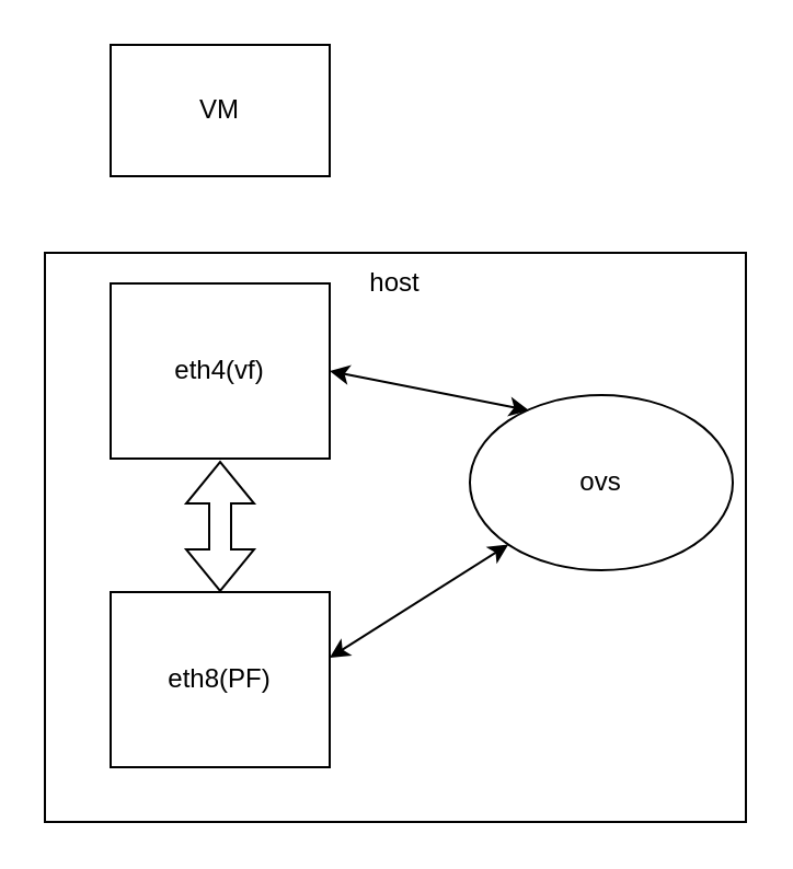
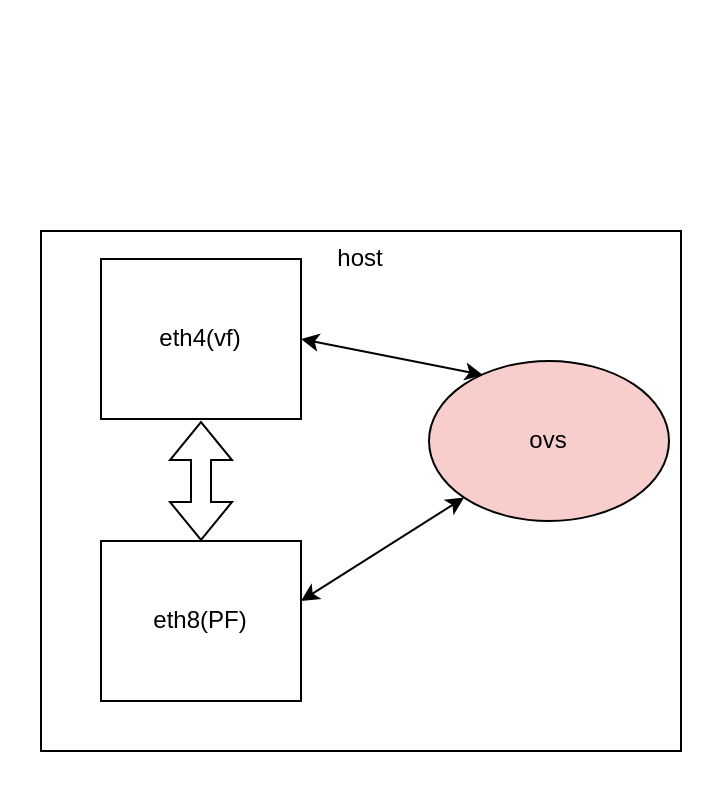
  <mxCell id="0" />
  <mxCell id="1" parent="0" />
  <mxCell id="2" value="host" style="rounded=0;whiteSpace=wrap;html=1;verticalAlign=top;" vertex="1" parent="1"><mxGeometry x="20" y="115" width="320" height="260" as="geometry" /></mxCell>
  <mxCell id="3" value="eth8(PF)" style="rounded=0;whiteSpace=wrap;html=1;" vertex="1" parent="1"><mxGeometry x="50" y="270" width="100" height="80" as="geometry" /></mxCell>
  <mxCell id="4" value="eth4(vf)" style="rounded=0;whiteSpace=wrap;html=1;" vertex="1" parent="1"><mxGeometry x="50" y="129" width="100" height="80" as="geometry" /></mxCell>
  <mxCell id="5" value="" style="shape=flexArrow;endArrow=classic;startArrow=classic;html=1;rounded=0;" edge="1" parent="1" source="3"><mxGeometry width="100" height="100" relative="1" as="geometry"><mxPoint x="0" y="290" as="sourcePoint" /><mxPoint x="100" y="210" as="targetPoint" /></mxGeometry></mxCell>
- <mxCell id="6" value="VM" style="rounded=0;whiteSpace=wrap;html=1;" vertex="1" parent="1"><mxGeometry x="50" y="20" width="100" height="60" as="geometry" /></mxCell>
- <mxCell id="7" value="ovs" style="ellipse;whiteSpace=wrap;html=1;" vertex="1" parent="1"><mxGeometry x="214" y="180" width="120" height="80" as="geometry" /></mxCell>
+ <mxCell id="7" value="ovs" style="ellipse;whiteSpace=wrap;html=1;fillColor=#f8cecc;" vertex="1" parent="1"><mxGeometry x="214" y="180" width="120" height="80" as="geometry" /></mxCell>
  <mxCell id="8" value="" style="endArrow=classic;startArrow=classic;html=1;rounded=0;entryX=0;entryY=1;entryDx=0;entryDy=0;" edge="1" parent="1" target="7"><mxGeometry width="50" height="50" relative="1" as="geometry"><mxPoint x="150" y="300" as="sourcePoint" /><mxPoint x="200" y="250" as="targetPoint" /></mxGeometry></mxCell>
  <mxCell id="9" value="" style="endArrow=classic;startArrow=classic;html=1;rounded=0;entryX=0.225;entryY=0.088;entryDx=0;entryDy=0;exitX=1;exitY=0.5;exitDx=0;exitDy=0;entryPerimeter=0;" edge="1" parent="1" source="4" target="7"><mxGeometry width="50" height="50" relative="1" as="geometry"><mxPoint x="160" y="232" as="sourcePoint" /><mxPoint x="242" y="180" as="targetPoint" /></mxGeometry></mxCell>
